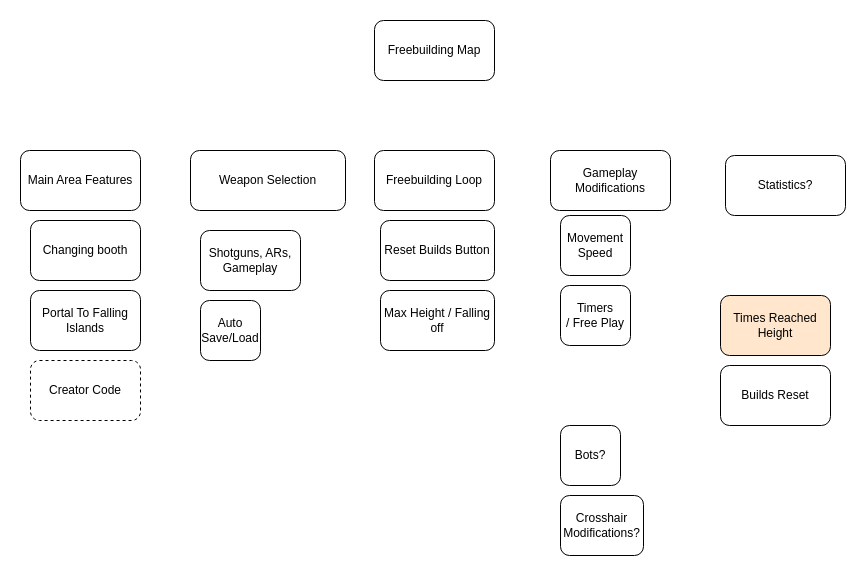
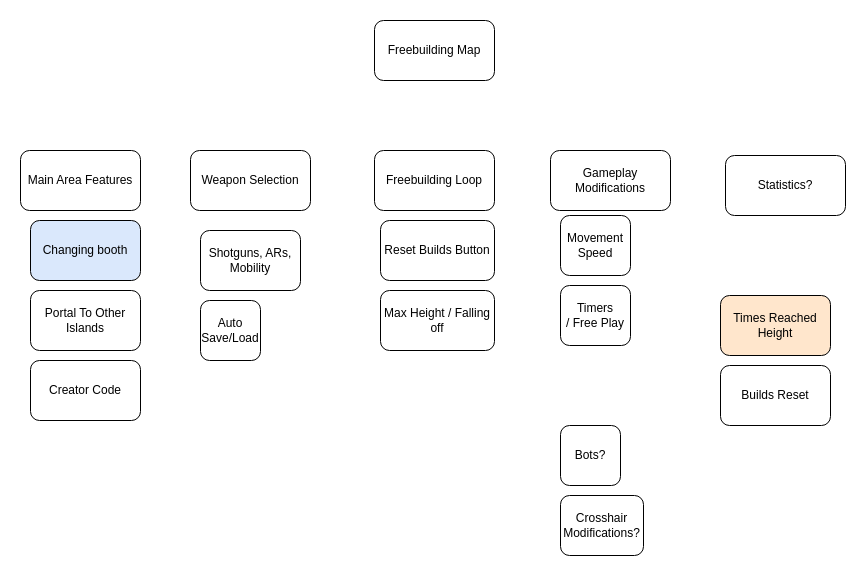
  <mxCell id="0" />
  <mxCell id="1" parent="0" />
  <mxCell id="2" value="Freebuilding Map" style="rounded=1;whiteSpace=wrap;html=1;" parent="1" vertex="1"><mxGeometry x="374" y="20" width="120" height="60" as="geometry" /></mxCell>
- <mxCell id="3" value="Weapon Selection" style="rounded=1;whiteSpace=wrap;html=1;" parent="1" vertex="1"><mxGeometry x="190" y="150" width="155" height="60" as="geometry" /></mxCell>
+ <mxCell id="3" value="Weapon Selection" style="rounded=1;whiteSpace=wrap;html=1;" parent="1" vertex="1"><mxGeometry x="190" y="150" width="120" height="60" as="geometry" /></mxCell>
  <mxCell id="4" value="Freebuilding Loop" style="rounded=1;whiteSpace=wrap;html=1;" parent="1" vertex="1"><mxGeometry x="374" y="150" width="120" height="60" as="geometry" /></mxCell>
  <mxCell id="5" value="Gameplay Modifications" style="rounded=1;whiteSpace=wrap;html=1;" parent="1" vertex="1"><mxGeometry x="550" y="150" width="120" height="60" as="geometry" /></mxCell>
- <mxCell id="6" value="Shotguns, ARs, Gameplay" style="rounded=1;whiteSpace=wrap;html=1;" parent="1" vertex="1"><mxGeometry x="200" y="230" width="100" height="60" as="geometry" /></mxCell>
+ <mxCell id="6" value="Shotguns, ARs, Mobility" style="rounded=1;whiteSpace=wrap;html=1;" parent="1" vertex="1"><mxGeometry x="200" y="230" width="100" height="60" as="geometry" /></mxCell>
  <mxCell id="7" value="Auto Save/Load" style="rounded=1;whiteSpace=wrap;html=1;" parent="1" vertex="1"><mxGeometry x="200" y="300" width="60" height="60" as="geometry" /></mxCell>
  <mxCell id="8" value="Timers&lt;div&gt;/ Free Play&lt;/div&gt;" style="rounded=1;whiteSpace=wrap;html=1;" parent="1" vertex="1"><mxGeometry x="560" y="285" width="70" height="60" as="geometry" /></mxCell>
  <mxCell id="9" value="Movement Speed" style="rounded=1;whiteSpace=wrap;html=1;" parent="1" vertex="1"><mxGeometry x="560" y="215" width="70" height="60" as="geometry" /></mxCell>
  <mxCell id="10" value="Crosshair Modifications?" style="rounded=1;whiteSpace=wrap;html=1;" parent="1" vertex="1"><mxGeometry x="560" y="495" width="83" height="60" as="geometry" /></mxCell>
  <mxCell id="11" value="Bots?" style="rounded=1;whiteSpace=wrap;html=1;" parent="1" vertex="1"><mxGeometry x="560" y="425" width="60" height="60" as="geometry" /></mxCell>
  <mxCell id="12" value="Statistics?" style="rounded=1;whiteSpace=wrap;html=1;" parent="1" vertex="1"><mxGeometry x="725" y="155" width="120" height="60" as="geometry" /></mxCell>
  <mxCell id="13" value="Times Reached Height" style="rounded=1;whiteSpace=wrap;html=1;fillColor=#ffe6cc;" parent="1" vertex="1"><mxGeometry x="720" y="295" width="110" height="60" as="geometry" /></mxCell>
  <mxCell id="14" value="Builds Reset" style="rounded=1;whiteSpace=wrap;html=1;" parent="1" vertex="1"><mxGeometry x="720" y="365" width="110" height="60" as="geometry" /></mxCell>
  <mxCell id="15" value="Reset Builds Button" style="rounded=1;whiteSpace=wrap;html=1;" parent="1" vertex="1"><mxGeometry x="380" y="220" width="114" height="60" as="geometry" /></mxCell>
  <mxCell id="16" value="Max Height / Falling off" style="rounded=1;whiteSpace=wrap;html=1;" parent="1" vertex="1"><mxGeometry x="380" y="290" width="114" height="60" as="geometry" /></mxCell>
  <mxCell id="17" value="Main Area Features" style="rounded=1;whiteSpace=wrap;html=1;" parent="1" vertex="1"><mxGeometry x="20" y="150" width="120" height="60" as="geometry" /></mxCell>
- <mxCell id="18" value="Changing booth" style="rounded=1;whiteSpace=wrap;html=1;" parent="1" vertex="1"><mxGeometry x="30" y="220" width="110" height="60" as="geometry" /></mxCell>
- <mxCell id="19" value="Portal To Falling Islands" style="rounded=1;whiteSpace=wrap;html=1;" parent="1" vertex="1"><mxGeometry x="30" y="290" width="110" height="60" as="geometry" /></mxCell>
- <mxCell id="20" value="Creator Code" style="rounded=1;whiteSpace=wrap;html=1;dashed=1;" parent="1" vertex="1"><mxGeometry x="30" y="360" width="110" height="60" as="geometry" /></mxCell>
+ <mxCell id="18" value="Changing booth" style="rounded=1;whiteSpace=wrap;html=1;fillColor=#dae8fc;" parent="1" vertex="1"><mxGeometry x="30" y="220" width="110" height="60" as="geometry" /></mxCell>
+ <mxCell id="19" value="Portal To Other Islands" style="rounded=1;whiteSpace=wrap;html=1;" parent="1" vertex="1"><mxGeometry x="30" y="290" width="110" height="60" as="geometry" /></mxCell>
+ <mxCell id="20" value="Creator Code" style="rounded=1;whiteSpace=wrap;html=1;" parent="1" vertex="1"><mxGeometry x="30" y="360" width="110" height="60" as="geometry" /></mxCell>
